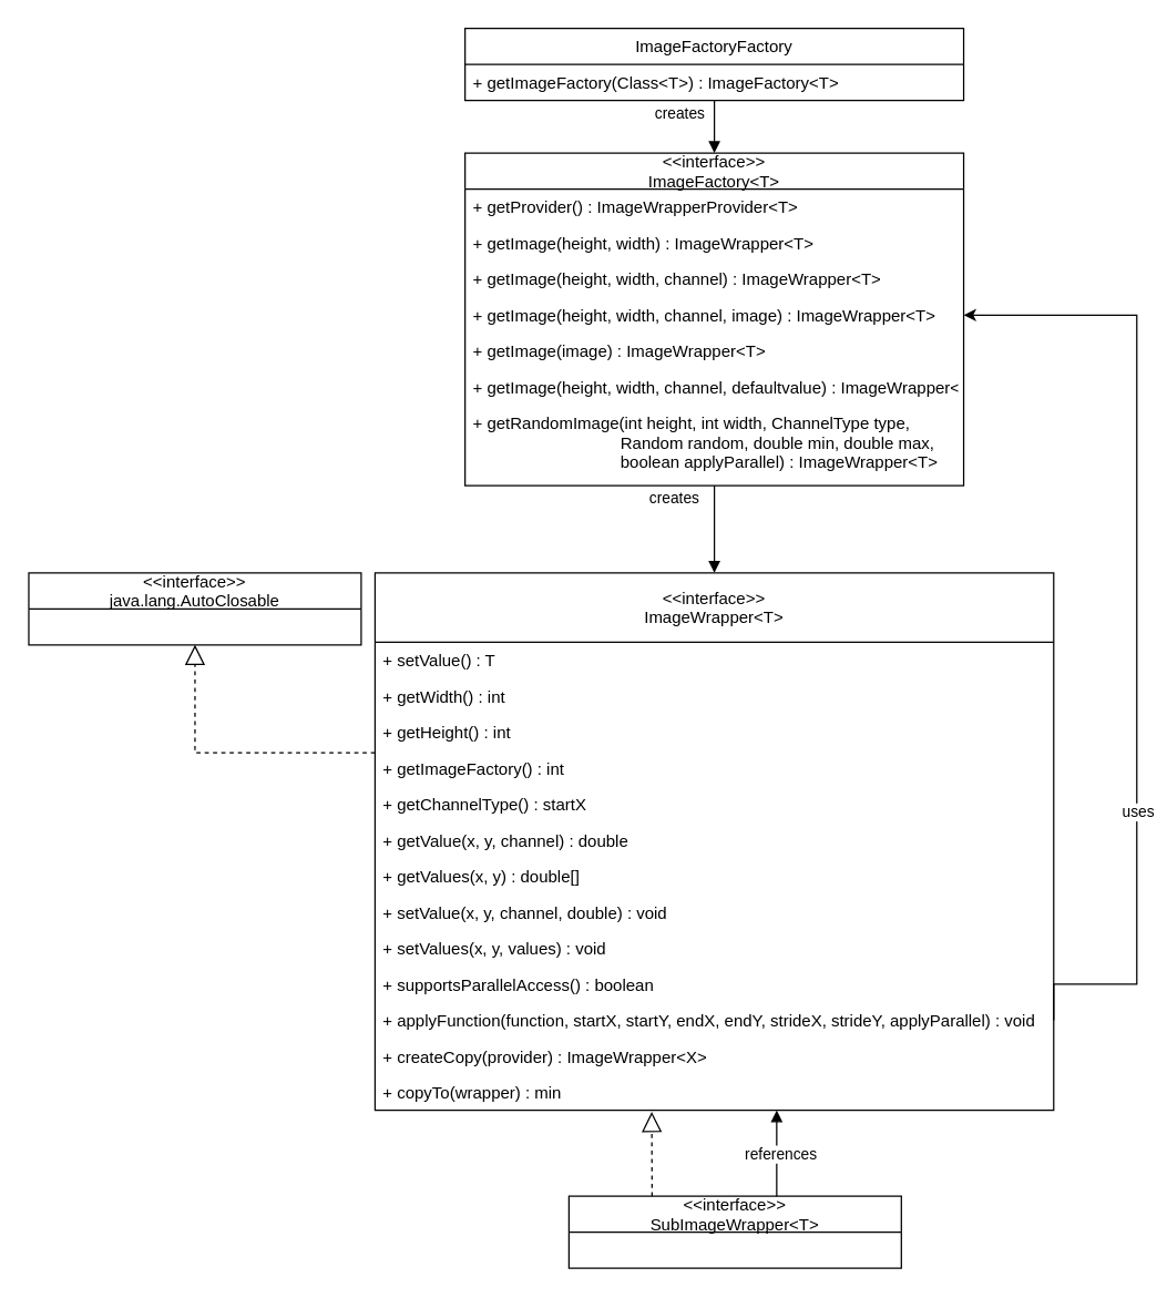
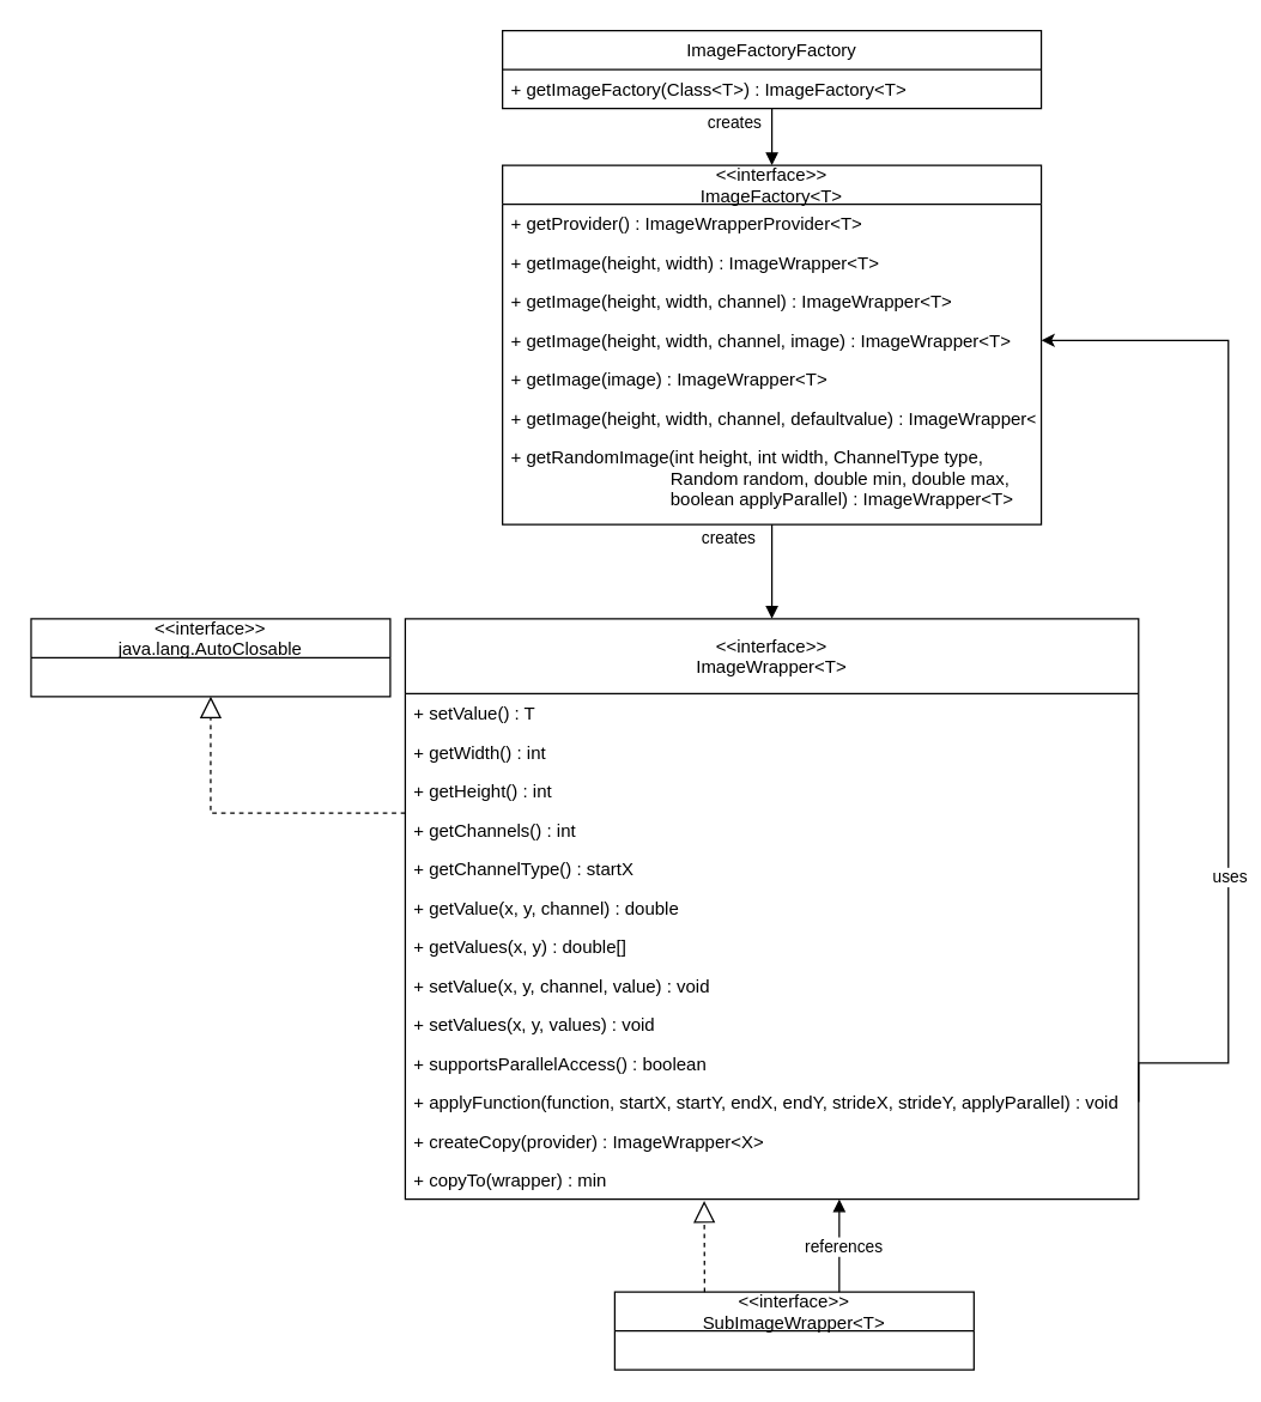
  <mxCell id="0" />
  <mxCell id="1" parent="0" />
  <mxCell id="2" value="creates" style="html=1;verticalAlign=bottom;endArrow=block;" parent="1" source="26" target="10" edge="1"><mxGeometry x="-0.424" y="-29" width="80" relative="1" as="geometry"><mxPoint x="450" y="683" as="sourcePoint" /><mxPoint x="530" y="683" as="targetPoint" /><mxPoint as="offset" /></mxGeometry></mxCell>
  <mxCell id="3" value="" style="endArrow=block;dashed=1;endFill=0;endSize=12;html=1;entryX=0.122;entryY=1.044;entryDx=0;entryDy=0;entryPerimeter=0;exitX=0.25;exitY=0;exitDx=0;exitDy=0;" parent="1" source="25" edge="1"><mxGeometry width="160" relative="1" as="geometry"><mxPoint x="500" y="863" as="sourcePoint" /><mxPoint x="469.78" y="802.144" as="targetPoint" /></mxGeometry></mxCell>
  <mxCell id="4" value="" style="endArrow=block;endFill=1;html=1;edgeStyle=orthogonalEdgeStyle;align=left;verticalAlign=top;" parent="1" source="25" edge="1"><mxGeometry x="-1" relative="1" as="geometry"><mxPoint x="590" y="703" as="sourcePoint" /><mxPoint x="560" y="801" as="targetPoint" /><Array as="points"><mxPoint x="560" y="833" /><mxPoint x="560" y="833" /></Array></mxGeometry></mxCell>
  <mxCell id="5" value="references" style="edgeLabel;html=1;align=center;verticalAlign=middle;resizable=0;points=[];" parent="4" vertex="1" connectable="0"><mxGeometry x="0.346" y="-33" relative="1" as="geometry"><mxPoint x="-31" y="11.71" as="offset" /></mxGeometry></mxCell>
  <mxCell id="6" value="" style="endArrow=block;dashed=1;endFill=0;endSize=12;html=1;rounded=0;" parent="1" target="24" edge="1"><mxGeometry width="160" relative="1" as="geometry"><mxPoint x="270" y="543" as="sourcePoint" /><mxPoint x="400" y="629" as="targetPoint" /><Array as="points"><mxPoint x="140" y="543" /></Array></mxGeometry></mxCell>
  <mxCell id="7" style="edgeStyle=orthogonalEdgeStyle;rounded=0;orthogonalLoop=1;jettySize=auto;html=1;exitX=1;exitY=0.5;exitDx=0;exitDy=0;entryX=1;entryY=0.5;entryDx=0;entryDy=0;" parent="1" source="21" target="30" edge="1"><mxGeometry relative="1" as="geometry"><Array as="points"><mxPoint x="760" y="710" /><mxPoint x="820" y="710" /><mxPoint x="820" y="227" /></Array><mxPoint x="820" y="297" as="targetPoint" /></mxGeometry></mxCell>
  <mxCell id="8" value="uses" style="edgeLabel;html=1;align=center;verticalAlign=middle;resizable=0;points=[];" parent="7" vertex="1" connectable="0"><mxGeometry x="-0.392" relative="1" as="geometry"><mxPoint as="offset" /></mxGeometry></mxCell>
  <mxCell id="9" value="creates" style="html=1;verticalAlign=bottom;endArrow=block;entryX=0.5;entryY=0;entryDx=0;entryDy=0;" edge="1" parent="1" source="34" target="26"><mxGeometry y="-25" width="80" relative="1" as="geometry"><mxPoint x="520" y="60" as="sourcePoint" /><mxPoint x="525" y="423" as="targetPoint" /><mxPoint as="offset" /></mxGeometry></mxCell>
  <mxCell id="10" value="&lt;&lt;interface&gt;&gt;&#10;ImageWrapper&lt;T&gt;" style="swimlane;fontStyle=0;childLayout=stackLayout;horizontal=1;startSize=50;fillColor=none;horizontalStack=0;resizeParent=1;resizeParentMax=0;resizeLast=0;collapsible=1;marginBottom=0;" parent="1" vertex="1"><mxGeometry x="270" y="413" width="490" height="388" as="geometry" /></mxCell>
  <mxCell id="11" value="+ setValue() : T" style="text;strokeColor=none;fillColor=none;align=left;verticalAlign=top;spacingLeft=4;spacingRight=4;overflow=hidden;rotatable=0;points=[[0,0.5],[1,0.5]];portConstraint=eastwest;" parent="10" vertex="1"><mxGeometry y="50" width="490" height="26" as="geometry" /></mxCell>
  <mxCell id="12" value="+ getWidth() : int" style="text;strokeColor=none;fillColor=none;align=left;verticalAlign=top;spacingLeft=4;spacingRight=4;overflow=hidden;rotatable=0;points=[[0,0.5],[1,0.5]];portConstraint=eastwest;" parent="10" vertex="1"><mxGeometry y="76" width="490" height="26" as="geometry" /></mxCell>
  <mxCell id="13" value="+ getHeight() : int" style="text;strokeColor=none;fillColor=none;align=left;verticalAlign=top;spacingLeft=4;spacingRight=4;overflow=hidden;rotatable=0;points=[[0,0.5],[1,0.5]];portConstraint=eastwest;" parent="10" vertex="1"><mxGeometry y="102" width="490" height="26" as="geometry" /></mxCell>
- <mxCell id="14" value="+ getImageFactory() : int" style="text;strokeColor=none;fillColor=none;align=left;verticalAlign=top;spacingLeft=4;spacingRight=4;overflow=hidden;rotatable=0;points=[[0,0.5],[1,0.5]];portConstraint=eastwest;" parent="10" vertex="1"><mxGeometry y="128" width="490" height="26" as="geometry" /></mxCell>
+ <mxCell id="14" value="+ getChannels() : int" style="text;strokeColor=none;fillColor=none;align=left;verticalAlign=top;spacingLeft=4;spacingRight=4;overflow=hidden;rotatable=0;points=[[0,0.5],[1,0.5]];portConstraint=eastwest;" parent="10" vertex="1"><mxGeometry y="128" width="490" height="26" as="geometry" /></mxCell>
  <mxCell id="15" value="+ getChannelType() : startX" style="text;strokeColor=none;fillColor=none;align=left;verticalAlign=top;spacingLeft=4;spacingRight=4;overflow=hidden;rotatable=0;points=[[0,0.5],[1,0.5]];portConstraint=eastwest;" parent="10" vertex="1"><mxGeometry y="154" width="490" height="26" as="geometry" /></mxCell>
  <mxCell id="16" value="+ getValue(x, y, channel) : double" style="text;strokeColor=none;fillColor=none;align=left;verticalAlign=top;spacingLeft=4;spacingRight=4;overflow=hidden;rotatable=0;points=[[0,0.5],[1,0.5]];portConstraint=eastwest;" parent="10" vertex="1"><mxGeometry y="180" width="490" height="26" as="geometry" /></mxCell>
  <mxCell id="17" value="+ getValues(x, y) : double[]" style="text;strokeColor=none;fillColor=none;align=left;verticalAlign=top;spacingLeft=4;spacingRight=4;overflow=hidden;rotatable=0;points=[[0,0.5],[1,0.5]];portConstraint=eastwest;" parent="10" vertex="1"><mxGeometry y="206" width="490" height="26" as="geometry" /></mxCell>
- <mxCell id="18" value="+ setValue(x, y, channel, double) : void" style="text;strokeColor=none;fillColor=none;align=left;verticalAlign=top;spacingLeft=4;spacingRight=4;overflow=hidden;rotatable=0;points=[[0,0.5],[1,0.5]];portConstraint=eastwest;" parent="10" vertex="1"><mxGeometry y="232" width="490" height="26" as="geometry" /></mxCell>
+ <mxCell id="18" value="+ setValue(x, y, channel, value) : void" style="text;strokeColor=none;fillColor=none;align=left;verticalAlign=top;spacingLeft=4;spacingRight=4;overflow=hidden;rotatable=0;points=[[0,0.5],[1,0.5]];portConstraint=eastwest;" parent="10" vertex="1"><mxGeometry y="232" width="490" height="26" as="geometry" /></mxCell>
  <mxCell id="19" value="+ setValues(x, y, values) : void" style="text;strokeColor=none;fillColor=none;align=left;verticalAlign=top;spacingLeft=4;spacingRight=4;overflow=hidden;rotatable=0;points=[[0,0.5],[1,0.5]];portConstraint=eastwest;" parent="10" vertex="1"><mxGeometry y="258" width="490" height="26" as="geometry" /></mxCell>
  <mxCell id="20" value="+ supportsParallelAccess() : boolean" style="text;strokeColor=none;fillColor=none;align=left;verticalAlign=top;spacingLeft=4;spacingRight=4;overflow=hidden;rotatable=0;points=[[0,0.5],[1,0.5]];portConstraint=eastwest;" parent="10" vertex="1"><mxGeometry y="284" width="490" height="26" as="geometry" /></mxCell>
  <mxCell id="21" value="+ applyFunction(function, startX, startY, endX, endY, strideX, strideY, applyParallel) : void" style="text;strokeColor=none;fillColor=none;align=left;verticalAlign=top;spacingLeft=4;spacingRight=4;overflow=hidden;rotatable=0;points=[[0,0.5],[1,0.5]];portConstraint=eastwest;" parent="10" vertex="1"><mxGeometry y="310" width="490" height="26" as="geometry" /></mxCell>
  <mxCell id="22" value="+ createCopy(provider) : ImageWrapper&lt;X&gt;" style="text;strokeColor=none;fillColor=none;align=left;verticalAlign=top;spacingLeft=4;spacingRight=4;overflow=hidden;rotatable=0;points=[[0,0.5],[1,0.5]];portConstraint=eastwest;" parent="10" vertex="1"><mxGeometry y="336" width="490" height="26" as="geometry" /></mxCell>
  <mxCell id="23" value="+ copyTo(wrapper) : min" style="text;strokeColor=none;fillColor=none;align=left;verticalAlign=top;spacingLeft=4;spacingRight=4;overflow=hidden;rotatable=0;points=[[0,0.5],[1,0.5]];portConstraint=eastwest;" parent="10" vertex="1"><mxGeometry y="362" width="490" height="26" as="geometry" /></mxCell>
  <mxCell id="24" value="&lt;&lt;interface&gt;&gt;&#10;java.lang.AutoClosable" style="swimlane;fontStyle=0;childLayout=stackLayout;horizontal=1;startSize=26;fillColor=none;horizontalStack=0;resizeParent=1;resizeParentMax=0;resizeLast=0;collapsible=1;marginBottom=0;" parent="1" vertex="1"><mxGeometry x="20" y="413" width="240" height="52" as="geometry" /></mxCell>
  <mxCell id="25" value="&lt;&lt;interface&gt;&gt;&#10;SubImageWrapper&lt;T&gt;" style="swimlane;fontStyle=0;childLayout=stackLayout;horizontal=1;startSize=26;fillColor=none;horizontalStack=0;resizeParent=1;resizeParentMax=0;resizeLast=0;collapsible=1;marginBottom=0;" parent="1" vertex="1"><mxGeometry x="410" y="863" width="240" height="52" as="geometry" /></mxCell>
  <mxCell id="26" value="&lt;&lt;interface&gt;&gt;&#10;ImageFactory&lt;T&gt;" style="swimlane;fontStyle=0;childLayout=stackLayout;horizontal=1;startSize=26;fillColor=none;horizontalStack=0;resizeParent=1;resizeParentMax=0;resizeLast=0;collapsible=1;marginBottom=0;" parent="1" vertex="1"><mxGeometry x="335" y="110" width="360" height="240" as="geometry" /></mxCell>
  <mxCell id="27" value="+ getProvider() : ImageWrapperProvider&lt;T&gt;" style="text;strokeColor=none;fillColor=none;align=left;verticalAlign=top;spacingLeft=4;spacingRight=4;overflow=hidden;rotatable=0;points=[[0,0.5],[1,0.5]];portConstraint=eastwest;" parent="26" vertex="1"><mxGeometry y="26" width="360" height="26" as="geometry" /></mxCell>
  <mxCell id="28" value="+ getImage(height, width) : ImageWrapper&lt;T&gt;" style="text;strokeColor=none;fillColor=none;align=left;verticalAlign=top;spacingLeft=4;spacingRight=4;overflow=hidden;rotatable=0;points=[[0,0.5],[1,0.5]];portConstraint=eastwest;" parent="26" vertex="1"><mxGeometry y="52" width="360" height="26" as="geometry" /></mxCell>
  <mxCell id="29" value="+ getImage(height, width, channel) : ImageWrapper&lt;T&gt;" style="text;strokeColor=none;fillColor=none;align=left;verticalAlign=top;spacingLeft=4;spacingRight=4;overflow=hidden;rotatable=0;points=[[0,0.5],[1,0.5]];portConstraint=eastwest;" parent="26" vertex="1"><mxGeometry y="78" width="360" height="26" as="geometry" /></mxCell>
  <mxCell id="30" value="+ getImage(height, width, channel, image) : ImageWrapper&lt;T&gt;" style="text;strokeColor=none;fillColor=none;align=left;verticalAlign=top;spacingLeft=4;spacingRight=4;overflow=hidden;rotatable=0;points=[[0,0.5],[1,0.5]];portConstraint=eastwest;" parent="26" vertex="1"><mxGeometry y="104" width="360" height="26" as="geometry" /></mxCell>
  <mxCell id="31" value="+ getImage(image) : ImageWrapper&lt;T&gt;" style="text;strokeColor=none;fillColor=none;align=left;verticalAlign=top;spacingLeft=4;spacingRight=4;overflow=hidden;rotatable=0;points=[[0,0.5],[1,0.5]];portConstraint=eastwest;" parent="26" vertex="1"><mxGeometry y="130" width="360" height="26" as="geometry" /></mxCell>
  <mxCell id="32" value="+ getImage(height, width, channel, defaultvalue) : ImageWrapper&lt;T&gt;" style="text;strokeColor=none;fillColor=none;align=left;verticalAlign=top;spacingLeft=4;spacingRight=4;overflow=hidden;rotatable=0;points=[[0,0.5],[1,0.5]];portConstraint=eastwest;" parent="26" vertex="1"><mxGeometry y="156" width="360" height="26" as="geometry" /></mxCell>
  <mxCell id="33" value="+ getRandomImage(int height, int width, ChannelType type, &#10;                                Random random, double min, double max, &#10;                                boolean applyParallel) : ImageWrapper&lt;T&gt;" style="text;strokeColor=none;fillColor=none;align=left;verticalAlign=top;spacingLeft=4;spacingRight=4;overflow=hidden;rotatable=0;points=[[0,0.5],[1,0.5]];portConstraint=eastwest;" parent="26" vertex="1"><mxGeometry y="182" width="360" height="58" as="geometry" /></mxCell>
  <mxCell id="34" value="ImageFactoryFactory" style="swimlane;fontStyle=0;childLayout=stackLayout;horizontal=1;startSize=26;fillColor=none;horizontalStack=0;resizeParent=1;resizeParentMax=0;resizeLast=0;collapsible=1;marginBottom=0;" vertex="1" parent="1"><mxGeometry x="335" y="20" width="360" height="52" as="geometry" /></mxCell>
  <mxCell id="35" value="+ getImageFactory(Class&lt;T&gt;) : ImageFactory&lt;T&gt;" style="text;strokeColor=none;fillColor=none;align=left;verticalAlign=top;spacingLeft=4;spacingRight=4;overflow=hidden;rotatable=0;points=[[0,0.5],[1,0.5]];portConstraint=eastwest;" vertex="1" parent="34"><mxGeometry y="26" width="360" height="26" as="geometry" /></mxCell>
